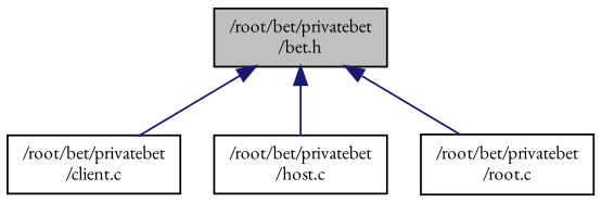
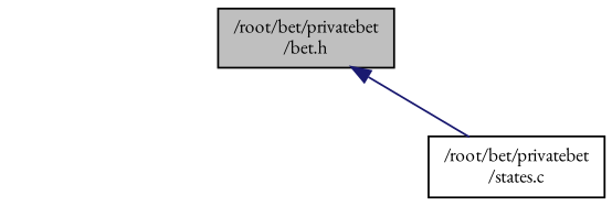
  digraph {
    fontname="EB Garamond"
    node [color=black fillcolor=white fontname="EB Garamond" fontsize=10 shape=record style=filled]
    edge [color=midnightblue dir=back fontname="EB Garamond" fontsize=10 labelfontname=Helvetica labelfontsize=10 style=solid]
    n1 [fillcolor=grey75 fontcolor=black height=0.2 label="/root/bet/privatebet\l/bet.h" width=0.4]
-   n2 [height=0.2 label="/root/bet/privatebet\l/client.c" width=0.4]
-   n3 [height=0.2 label="/root/bet/privatebet\l/host.c" width=0.4]
-   n4 [height=0.2 label="/root/bet/privatebet\l/root.c" width=0.4]
-   n1 -> n2
-   n1 -> n3
+   n4 [height=0.2 label="/root/bet/privatebet\l/states.c" width=0.4]
    n1 -> n4
  }
